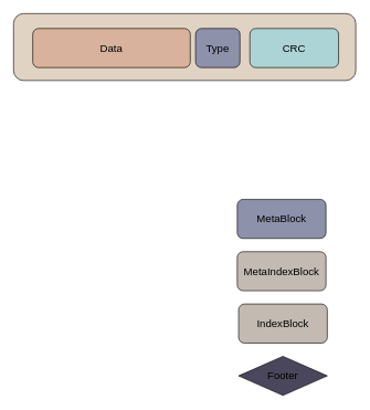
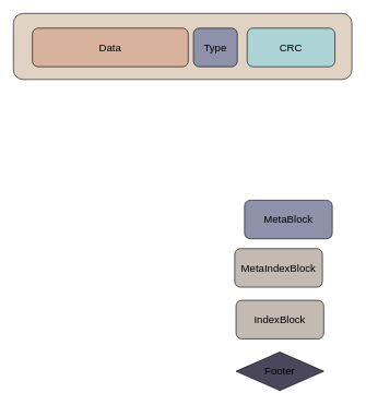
  <mxCell id="0" />
  <mxCell id="1" parent="0" />
  <mxCell id="2" value="" style="rounded=1;whiteSpace=wrap;html=1;fontSize=16;fillColor=#E0D3C3;" parent="1" vertex="1"><mxGeometry x="20" y="20" width="517" height="101" as="geometry" /></mxCell>
  <mxCell id="3" value="Data" style="rounded=1;whiteSpace=wrap;html=1;fontSize=16;fillColor=#D8B29C;fontColor=default;labelBackgroundColor=none;" parent="1" vertex="1"><mxGeometry x="49" y="42.5" width="238" height="59" as="geometry" /></mxCell>
  <mxCell id="4" value="Type" style="rounded=1;whiteSpace=wrap;html=1;fontSize=16;fillColor=#8D91AA;fontColor=default;labelBackgroundColor=none;" parent="1" vertex="1"><mxGeometry x="295" y="42.5" width="67" height="59" as="geometry" /></mxCell>
- <mxCell id="5" value="MetaBlock" style="rounded=1;whiteSpace=wrap;html=1;fontSize=16;fillColor=#8D91AA;fontColor=default;labelBackgroundColor=none;" parent="1" vertex="1"><mxGeometry x="358" y="300.5" width="134" height="59" as="geometry" /></mxCell>
+ <mxCell id="5" value="MetaBlock" style="rounded=1;whiteSpace=wrap;html=1;fontSize=16;fillColor=#8D91AA;fontColor=default;labelBackgroundColor=none;" parent="1" vertex="1"><mxGeometry x="373" y="305.5" width="134" height="59" as="geometry" /></mxCell>
  <mxCell id="6" value="MetaIndexBlock" style="rounded=1;whiteSpace=wrap;html=1;fontSize=16;fillColor=#c3bab1;fontColor=default;labelBackgroundColor=none;" parent="1" vertex="1"><mxGeometry x="358" y="379.5" width="134" height="59" as="geometry" /></mxCell>
  <mxCell id="7" value="IndexBlock" style="rounded=1;whiteSpace=wrap;html=1;fontSize=16;fillColor=#C3BAB1;fontColor=default;labelBackgroundColor=none;" parent="1" vertex="1"><mxGeometry x="360" y="458.5" width="134" height="59" as="geometry" /></mxCell>
  <mxCell id="8" value="Footer" style="rhombus;whiteSpace=wrap;html=1;fontSize=16;fillColor=#4A475C;fontColor=default;labelBackgroundColor=none;" parent="1" vertex="1"><mxGeometry x="360" y="537.5" width="134" height="59" as="geometry" /></mxCell>
  <mxCell id="9" value="CRC" style="rounded=1;whiteSpace=wrap;html=1;fontSize=16;fillColor=#ACD4D6;fontColor=default;labelBackgroundColor=none;" vertex="1" parent="1"><mxGeometry x="377" y="42.5" width="134" height="59" as="geometry" /></mxCell>
